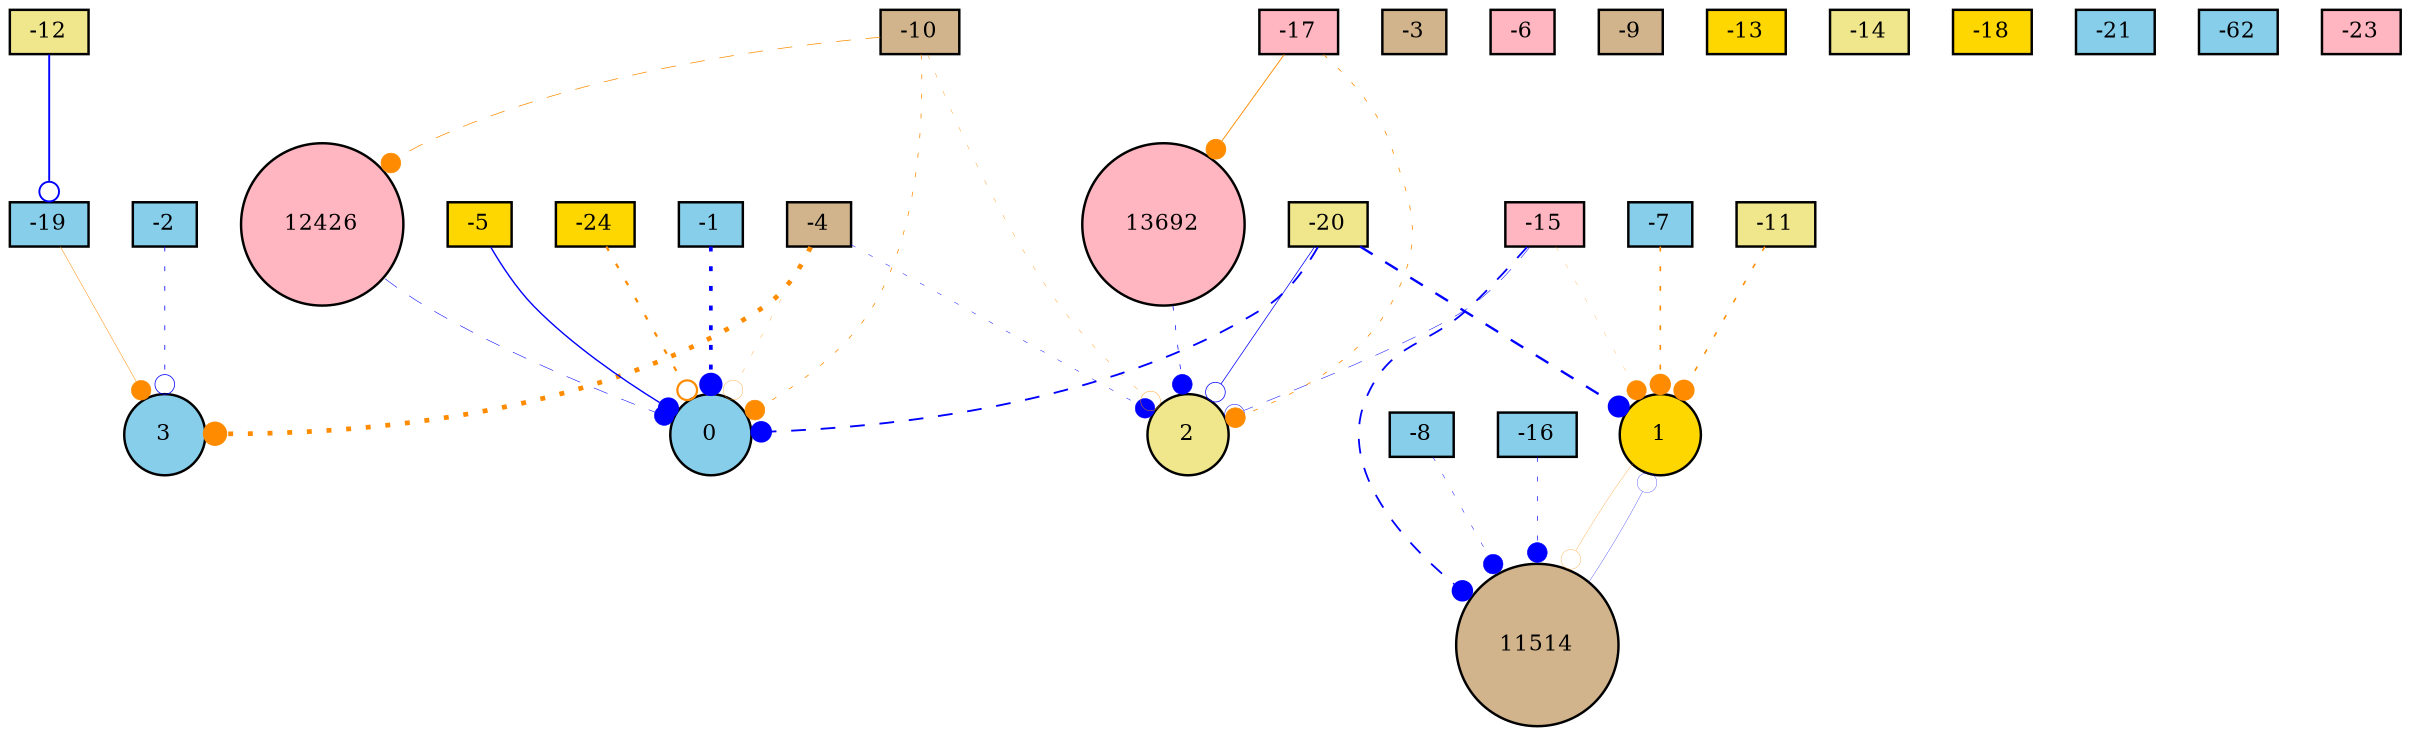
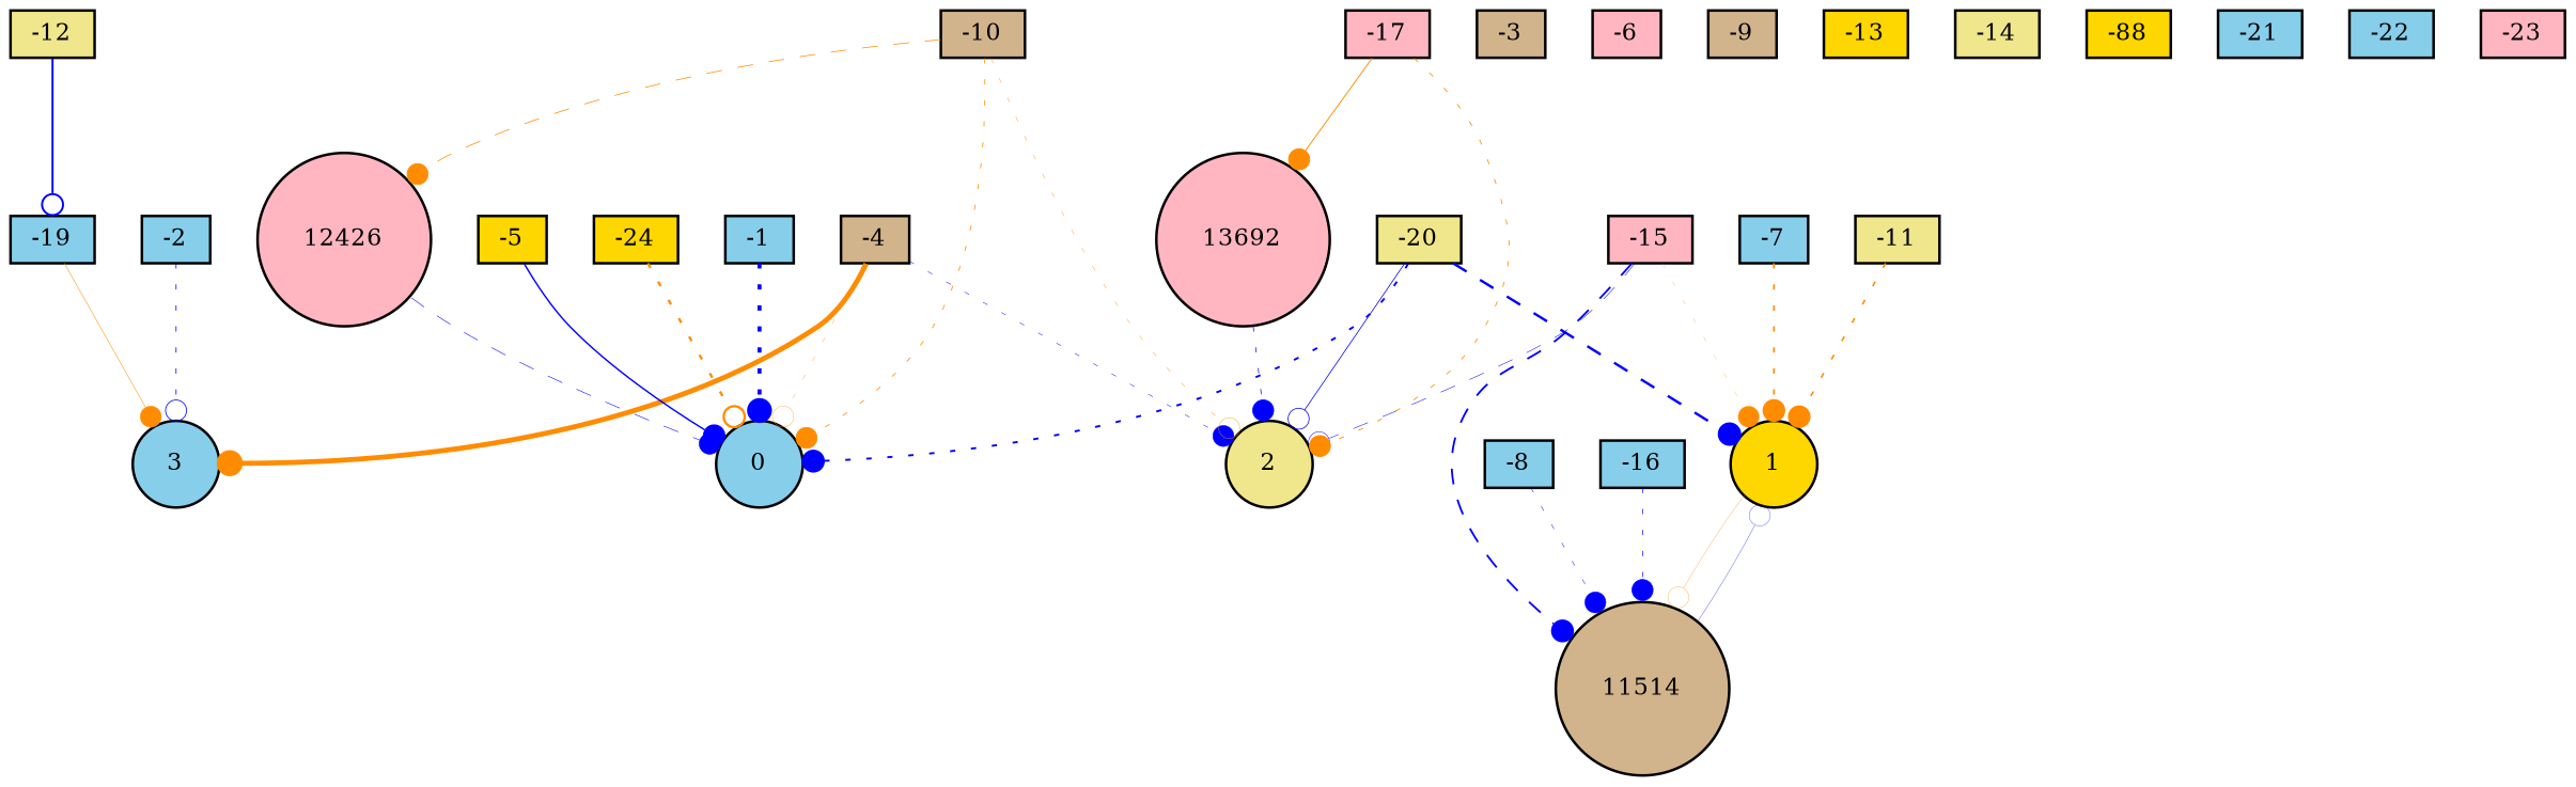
  digraph {
    node [fillcolor=skyblue fontsize=9 shape=box style=filled]
    edge [arrowhead=dot color=blue style=dotted]
    -1 [height=0.2 width=0.2]
    0 [height=0.2 shape=circle width=0.2]
    -2 [height=0.2 width=0.2]
    3 [height=0.2 shape=circle width=0.2]
    -3 [fillcolor=tan height=0.2 width=0.2]
    -4 [fillcolor=tan height=0.2 width=0.2]
    2 [fillcolor=khaki height=0.2 shape=circle width=0.2]
    -5 [fillcolor=gold height=0.2 width=0.2]
    -6 [fillcolor=lightpink height=0.2 width=0.2]
    -7 [height=0.2 width=0.2]
    1 [fillcolor=gold height=0.2 shape=circle width=0.2]
    11514 [fillcolor=tan height=0.2 shape=circle width=0.2]
    -8 [height=0.2 width=0.2]
    -9 [fillcolor=tan height=0.2 width=0.2]
    -10 [fillcolor=tan height=0.2 width=0.2]
    12426 [fillcolor=lightpink height=0.2 shape=circle width=0.2]
    -11 [fillcolor=khaki height=0.2 width=0.2]
    -12 [fillcolor=khaki height=0.2 width=0.2]
    -19 [height=0.2 width=0.2]
    -13 [fillcolor=gold height=0.2 width=0.2]
    -14 [fillcolor=khaki height=0.2 width=0.2]
    -15 [fillcolor=lightpink height=0.2 width=0.2]
    -16 [height=0.2 width=0.2]
    -17 [fillcolor=lightpink height=0.2 width=0.2]
    13692 [fillcolor=lightpink height=0.2 shape=circle width=0.2]
-   -18 [fillcolor=gold height=0.2 width=0.2]
+   -18 [fillcolor=gold height=0.2 width=0.2 label=-88]
    -20 [fillcolor=khaki height=0.2 width=0.2]
    -21 [height=0.2 width=0.2]
-   -22 [height=0.2 width=0.2 label=-62]
+   -22 [height=0.2 width=0.2]
    -23 [fillcolor=lightpink height=0.2 width=0.2]
    -24 [fillcolor=gold height=0.2 width=0.2]
    -1 -> 0 [penwidth=1.4922795437115735]
    -2 -> 3 [arrowhead=odot penwidth=0.3129827736789784]
    -4 -> 0 [arrowhead=odot color=darkorange penwidth=0.13263629062162915]
-   -4 -> 3 [color=darkorange penwidth=1.9249350091928168]
+   -4 -> 3 [color=darkorange penwidth=1.9249350091928168 style=bold]
    -4 -> 2 [penwidth=0.18511393649658137]
    -5 -> 0 [penwidth=0.5672002746817364 style=bold]
    -7 -> 1 [color=darkorange penwidth=0.6711809372631362]
    1 -> 11514 [arrowhead=odot color=darkorange penwidth=0.12203963261258764 style=bold]
    11514 -> 1 [arrowhead=odot penwidth=0.11548558754008756 style=bold]
    -8 -> 11514 [penwidth=0.18710757882491164]
    -10 -> 0 [color=darkorange penwidth=0.31138178302380337]
    -10 -> 2 [arrowhead=odot color=darkorange penwidth=0.1582271125661684]
    -10 -> 12426 [color=darkorange penwidth=0.2963871726350473 style=dashed]
    12426 -> 0 [penwidth=0.21884024489216952 style=dashed]
    -11 -> 1 [color=darkorange penwidth=0.6321492993452432]
    -12 -> -19 [arrowhead=odot penwidth=0.7754048554015308 style=bold]
    -19 -> 3 [color=darkorange penwidth=0.20188265612011547 style=bold]
    -15 -> 2 [arrowhead=odot penwidth=0.19909089424008647 style=dashed]
    -15 -> 1 [color=darkorange penwidth=0.1013092586478583]
    -15 -> 11514 [penwidth=0.7293715131531956 style=dashed]
    -16 -> 11514 [penwidth=0.27181008258580386]
    -17 -> 2 [color=darkorange penwidth=0.32541631905231483]
    -17 -> 13692 [color=darkorange penwidth=0.3750955313359037 style=bold]
    13692 -> 2 [penwidth=0.2841460806455949]
-   -20 -> 0 [penwidth=0.759233313585337 style=dashed]
+   -20 -> 0 [penwidth=0.759233313585337]
    -20 -> 2 [arrowhead=odot penwidth=0.2984490756962934 style=bold]
    -20 -> 1 [penwidth=0.9627900613163959 style=dashed]
    -24 -> 0 [arrowhead=odot color=darkorange penwidth=0.9172772435015591]
  }
